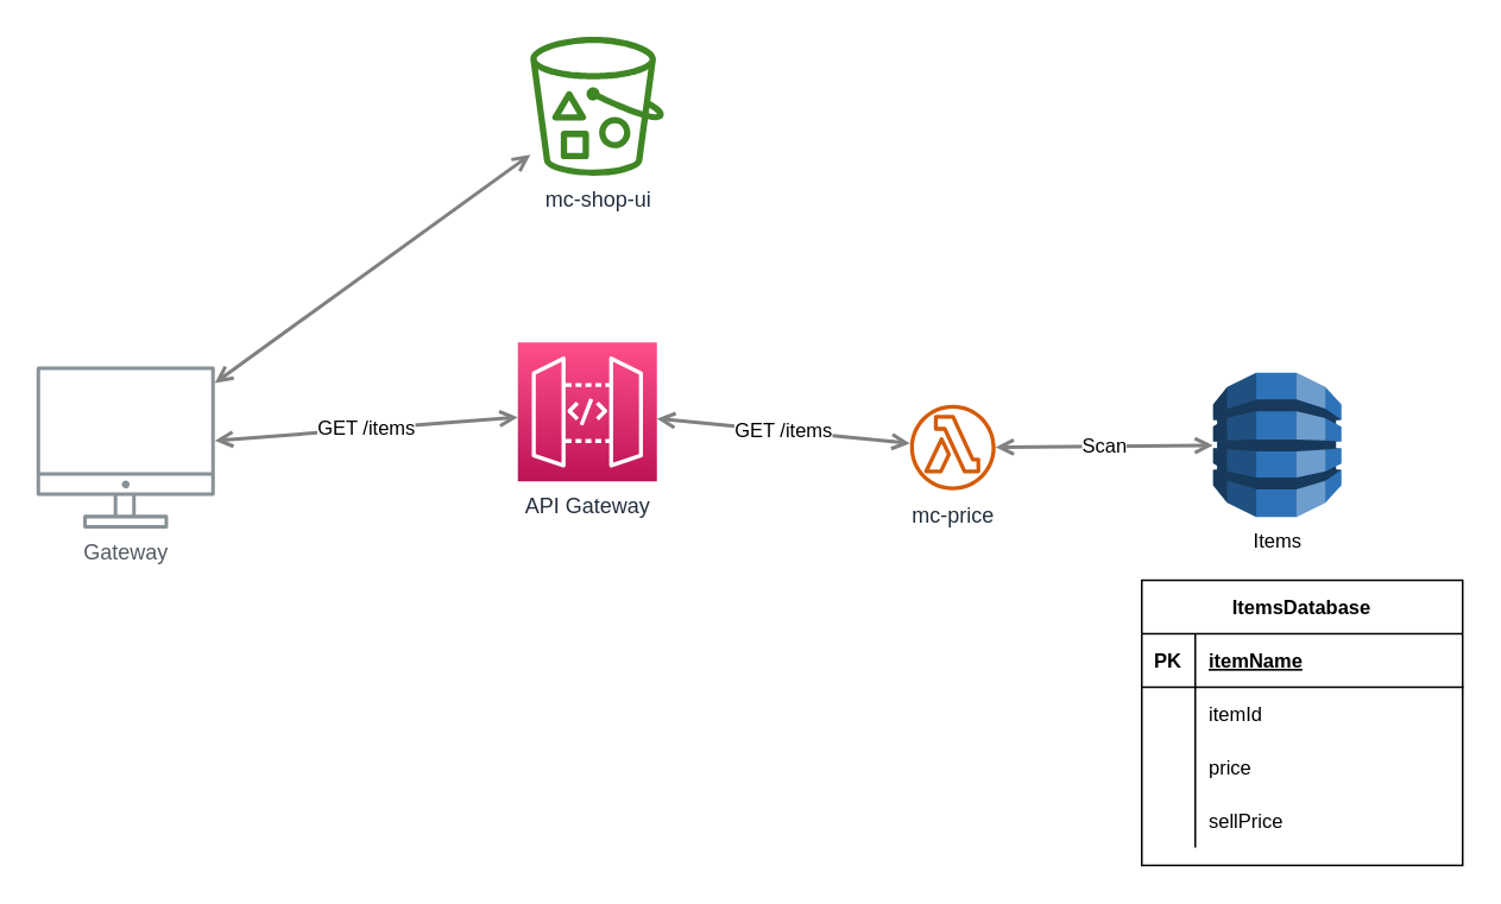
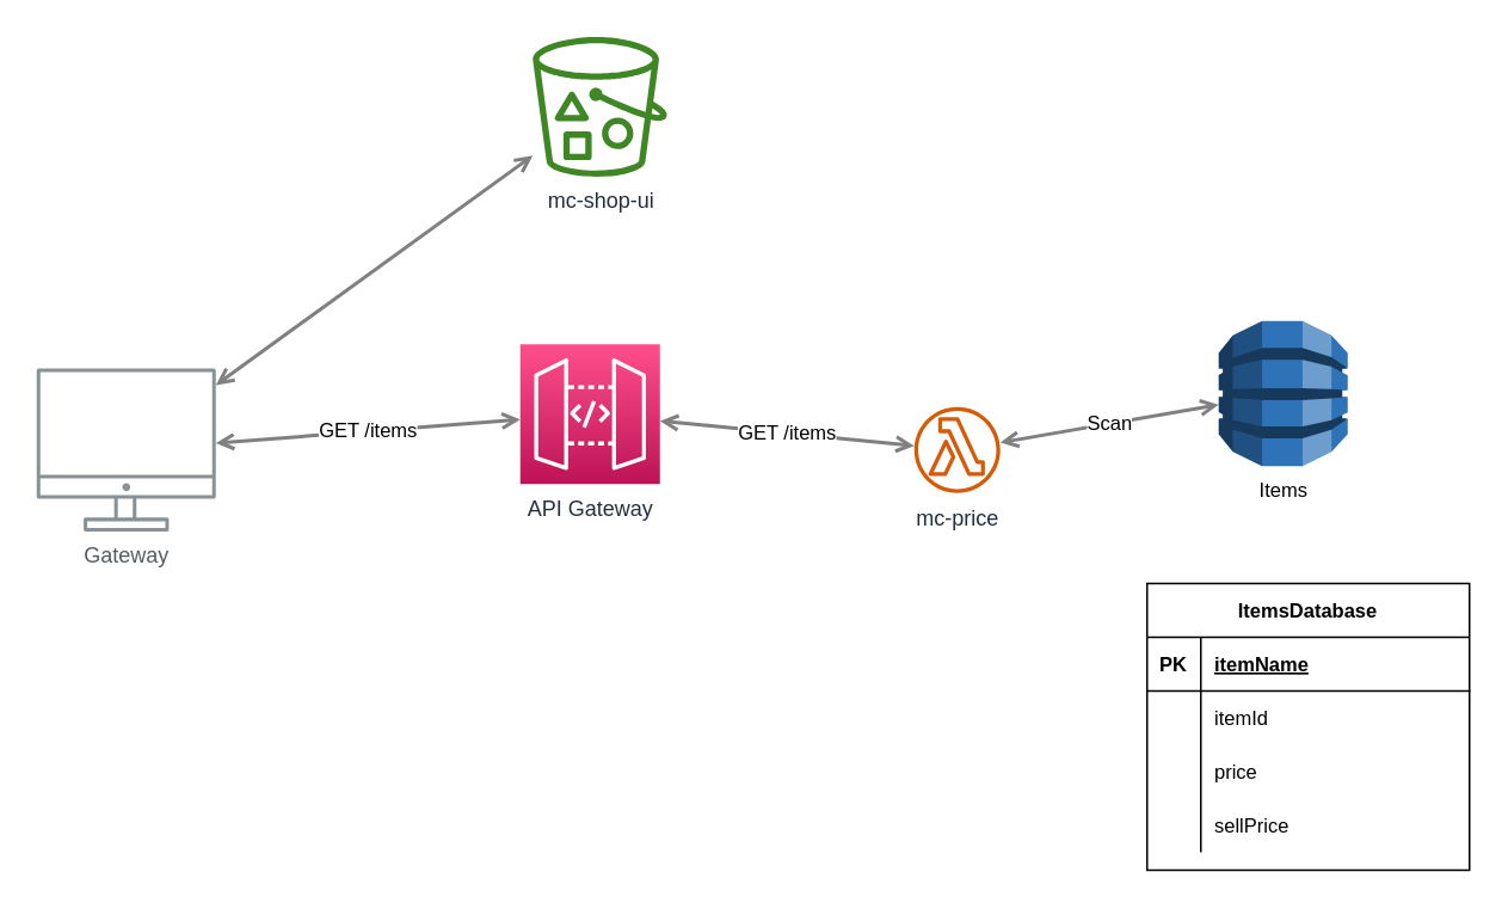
  <mxCell id="0" />
  <mxCell id="1" parent="0" />
  <mxCell id="2" style="shape=connector;rounded=0;orthogonalLoop=1;jettySize=auto;html=1;labelBackgroundColor=default;fontFamily=Helvetica;fontSize=11;fontColor=default;startArrow=open;startFill=0;endArrow=open;endFill=0;strokeColor=#808080;strokeWidth=2;elbow=vertical;" parent="1" source="4" target="7" edge="1"><mxGeometry relative="1" as="geometry"><mxPoint x="290" y="75.095" as="targetPoint" /></mxGeometry></mxCell>
  <mxCell id="3" value="GET /items" style="edgeStyle=none;shape=connector;rounded=0;orthogonalLoop=1;jettySize=auto;html=1;labelBackgroundColor=default;fontFamily=Helvetica;fontSize=11;fontColor=default;startArrow=open;startFill=0;endArrow=open;endFill=0;strokeColor=#808080;strokeWidth=2;elbow=vertical;" parent="1" source="4" target="6" edge="1"><mxGeometry relative="1" as="geometry" /></mxCell>
  <mxCell id="4" value="Gateway" style="outlineConnect=0;gradientColor=none;fontColor=#545B64;strokeColor=none;fillColor=#879196;dashed=0;verticalLabelPosition=bottom;verticalAlign=top;align=center;html=1;fontSize=12;fontStyle=0;aspect=fixed;shape=mxgraph.aws4.illustration_desktop;pointerEvents=1;labelBackgroundColor=#ffffff;" parent="1" vertex="1"><mxGeometry x="20" y="205" width="100" height="91" as="geometry" /></mxCell>
  <mxCell id="5" value="GET /items" style="edgeStyle=none;shape=connector;rounded=0;orthogonalLoop=1;jettySize=auto;html=1;labelBackgroundColor=default;fontFamily=Helvetica;fontSize=11;fontColor=default;startArrow=open;startFill=0;endArrow=open;endFill=0;strokeColor=#808080;strokeWidth=2;elbow=vertical;" parent="1" source="6" target="9" edge="1"><mxGeometry relative="1" as="geometry" /></mxCell>
  <mxCell id="6" value="&lt;div&gt;API Gateway&lt;/div&gt;" style="sketch=0;points=[[0,0,0],[0.25,0,0],[0.5,0,0],[0.75,0,0],[1,0,0],[0,1,0],[0.25,1,0],[0.5,1,0],[0.75,1,0],[1,1,0],[0,0.25,0],[0,0.5,0],[0,0.75,0],[1,0.25,0],[1,0.5,0],[1,0.75,0]];outlineConnect=0;fontColor=#232F3E;gradientColor=#FF4F8B;gradientDirection=north;fillColor=#BC1356;strokeColor=#ffffff;dashed=0;verticalLabelPosition=bottom;verticalAlign=top;align=center;html=1;fontSize=12;fontStyle=0;aspect=fixed;shape=mxgraph.aws4.resourceIcon;resIcon=mxgraph.aws4.api_gateway;fontFamily=Helvetica;" parent="1" vertex="1"><mxGeometry x="290" y="191.5" width="78" height="78" as="geometry" /></mxCell>
  <mxCell id="7" value="&lt;div&gt;mc-shop-ui&lt;/div&gt;" style="sketch=0;outlineConnect=0;fontColor=#232F3E;gradientColor=none;fillColor=#3F8624;strokeColor=none;dashed=0;verticalLabelPosition=bottom;verticalAlign=top;align=center;html=1;fontSize=12;fontStyle=0;aspect=fixed;pointerEvents=1;shape=mxgraph.aws4.bucket_with_objects;fontFamily=Helvetica;" parent="1" vertex="1"><mxGeometry x="297" y="20" width="75" height="78" as="geometry" /></mxCell>
  <mxCell id="8" value="Scan" style="edgeStyle=none;shape=connector;rounded=0;orthogonalLoop=1;jettySize=auto;html=1;labelBackgroundColor=default;fontFamily=Helvetica;fontSize=11;fontColor=default;startArrow=open;startFill=0;endArrow=open;endFill=0;strokeColor=#808080;strokeWidth=2;elbow=vertical;" parent="1" source="9" target="10" edge="1"><mxGeometry relative="1" as="geometry" /></mxCell>
  <mxCell id="9" value="&lt;div&gt;mc-price&lt;/div&gt;" style="sketch=0;outlineConnect=0;fontColor=#232F3E;gradientColor=none;fillColor=#D45B07;strokeColor=none;dashed=0;verticalLabelPosition=bottom;verticalAlign=top;align=center;html=1;fontSize=12;fontStyle=0;aspect=fixed;pointerEvents=1;shape=mxgraph.aws4.lambda_function;fontFamily=Helvetica;" parent="1" vertex="1"><mxGeometry x="510" y="226.5" width="48" height="48" as="geometry" /></mxCell>
- <mxCell id="10" value="Items" style="outlineConnect=0;dashed=0;verticalLabelPosition=bottom;verticalAlign=top;align=center;html=1;shape=mxgraph.aws3.dynamo_db;fillColor=#2E73B8;gradientColor=none;fontFamily=Helvetica;fontSize=11;fontColor=default;" parent="1" vertex="1"><mxGeometry x="680" y="208.5" width="72" height="81" as="geometry" /></mxCell>
+ <mxCell id="10" value="Items" style="outlineConnect=0;dashed=0;verticalLabelPosition=bottom;verticalAlign=top;align=center;html=1;shape=mxgraph.aws3.dynamo_db;fillColor=#2E73B8;gradientColor=none;fontFamily=Helvetica;fontSize=11;fontColor=default;" parent="1" vertex="1"><mxGeometry x="680" y="178.5" width="72" height="81" as="geometry" /></mxCell>
  <mxCell id="11" value="ItemsDatabase" style="shape=table;startSize=30;container=1;collapsible=1;childLayout=tableLayout;fixedRows=1;rowLines=0;fontStyle=1;align=center;resizeLast=1;fontFamily=Helvetica;fontSize=11;fontColor=default;" parent="1" vertex="1"><mxGeometry x="640" y="325" width="180" height="160" as="geometry" /></mxCell>
  <mxCell id="12" value="" style="shape=tableRow;horizontal=0;startSize=0;swimlaneHead=0;swimlaneBody=0;fillColor=none;collapsible=0;dropTarget=0;points=[[0,0.5],[1,0.5]];portConstraint=eastwest;top=0;left=0;right=0;bottom=1;fontFamily=Helvetica;fontSize=11;fontColor=default;" parent="11" vertex="1"><mxGeometry y="30" width="180" height="30" as="geometry" /></mxCell>
  <mxCell id="13" value="PK" style="shape=partialRectangle;connectable=0;fillColor=none;top=0;left=0;bottom=0;right=0;fontStyle=1;overflow=hidden;fontFamily=Helvetica;fontSize=11;fontColor=default;" parent="12" vertex="1"><mxGeometry width="30" height="30" as="geometry"><mxRectangle width="30" height="30" as="alternateBounds" /></mxGeometry></mxCell>
  <mxCell id="14" value="itemName" style="shape=partialRectangle;connectable=0;fillColor=none;top=0;left=0;bottom=0;right=0;align=left;spacingLeft=6;fontStyle=5;overflow=hidden;fontFamily=Helvetica;fontSize=11;fontColor=default;" parent="12" vertex="1"><mxGeometry x="30" width="150" height="30" as="geometry"><mxRectangle width="150" height="30" as="alternateBounds" /></mxGeometry></mxCell>
  <mxCell id="15" value="" style="shape=tableRow;horizontal=0;startSize=0;swimlaneHead=0;swimlaneBody=0;fillColor=none;collapsible=0;dropTarget=0;points=[[0,0.5],[1,0.5]];portConstraint=eastwest;top=0;left=0;right=0;bottom=0;fontFamily=Helvetica;fontSize=11;fontColor=default;" parent="11" vertex="1"><mxGeometry y="60" width="180" height="30" as="geometry" /></mxCell>
  <mxCell id="16" value="" style="shape=partialRectangle;connectable=0;fillColor=none;top=0;left=0;bottom=0;right=0;editable=1;overflow=hidden;fontFamily=Helvetica;fontSize=11;fontColor=default;" parent="15" vertex="1"><mxGeometry width="30" height="30" as="geometry"><mxRectangle width="30" height="30" as="alternateBounds" /></mxGeometry></mxCell>
  <mxCell id="17" value="itemId" style="shape=partialRectangle;connectable=0;fillColor=none;top=0;left=0;bottom=0;right=0;align=left;spacingLeft=6;overflow=hidden;fontFamily=Helvetica;fontSize=11;fontColor=default;" parent="15" vertex="1"><mxGeometry x="30" width="150" height="30" as="geometry"><mxRectangle width="150" height="30" as="alternateBounds" /></mxGeometry></mxCell>
  <mxCell id="18" value="" style="shape=tableRow;horizontal=0;startSize=0;swimlaneHead=0;swimlaneBody=0;fillColor=none;collapsible=0;dropTarget=0;points=[[0,0.5],[1,0.5]];portConstraint=eastwest;top=0;left=0;right=0;bottom=0;fontFamily=Helvetica;fontSize=11;fontColor=default;" parent="11" vertex="1"><mxGeometry y="90" width="180" height="30" as="geometry" /></mxCell>
  <mxCell id="19" value="" style="shape=partialRectangle;connectable=0;fillColor=none;top=0;left=0;bottom=0;right=0;editable=1;overflow=hidden;fontFamily=Helvetica;fontSize=11;fontColor=default;" parent="18" vertex="1"><mxGeometry width="30" height="30" as="geometry"><mxRectangle width="30" height="30" as="alternateBounds" /></mxGeometry></mxCell>
  <mxCell id="20" value="price" style="shape=partialRectangle;connectable=0;fillColor=none;top=0;left=0;bottom=0;right=0;align=left;spacingLeft=6;overflow=hidden;fontFamily=Helvetica;fontSize=11;fontColor=default;" parent="18" vertex="1"><mxGeometry x="30" width="150" height="30" as="geometry"><mxRectangle width="150" height="30" as="alternateBounds" /></mxGeometry></mxCell>
  <mxCell id="21" value="" style="shape=tableRow;horizontal=0;startSize=0;swimlaneHead=0;swimlaneBody=0;fillColor=none;collapsible=0;dropTarget=0;points=[[0,0.5],[1,0.5]];portConstraint=eastwest;top=0;left=0;right=0;bottom=0;fontFamily=Helvetica;fontSize=11;fontColor=default;" parent="11" vertex="1"><mxGeometry y="120" width="180" height="30" as="geometry" /></mxCell>
  <mxCell id="22" value="" style="shape=partialRectangle;connectable=0;fillColor=none;top=0;left=0;bottom=0;right=0;editable=1;overflow=hidden;fontFamily=Helvetica;fontSize=11;fontColor=default;" parent="21" vertex="1"><mxGeometry width="30" height="30" as="geometry"><mxRectangle width="30" height="30" as="alternateBounds" /></mxGeometry></mxCell>
  <mxCell id="23" value="sellPrice" style="shape=partialRectangle;connectable=0;fillColor=none;top=0;left=0;bottom=0;right=0;align=left;spacingLeft=6;overflow=hidden;fontFamily=Helvetica;fontSize=11;fontColor=default;" parent="21" vertex="1"><mxGeometry x="30" width="150" height="30" as="geometry"><mxRectangle width="150" height="30" as="alternateBounds" /></mxGeometry></mxCell>
